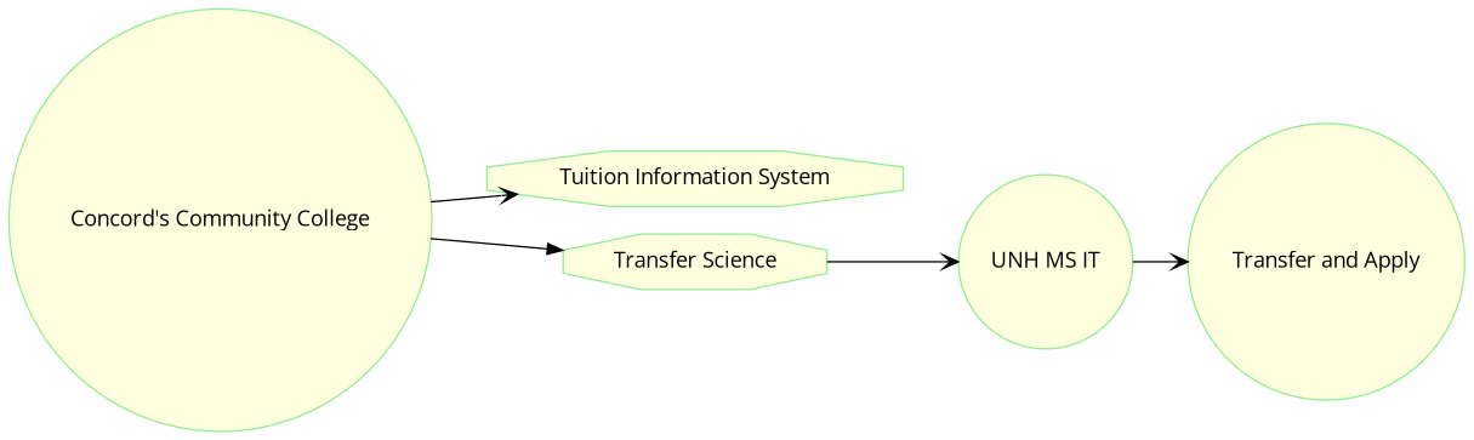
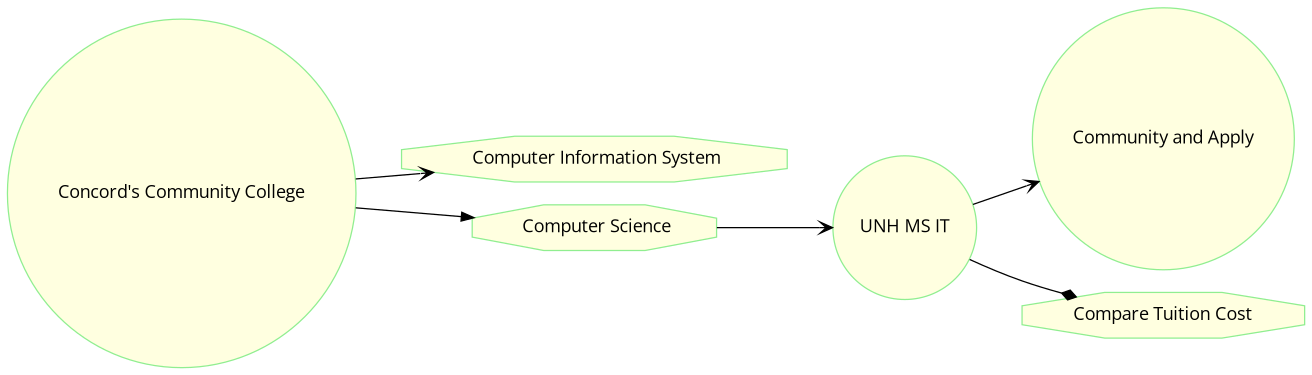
  digraph {
    fontname="Open Sans"
    rankdir=LR
    node [color=lightgreen fillcolor=lightyellow fontname="Open Sans" shape=circle style=filled]
    edge [arrowhead=vee fontname="Open Sans"]
    n1 [label="Concord's Community College"]
-   n2 [label="Tuition Information System" shape=octagon]
-   n3 [label="Transfer Science" shape=octagon]
+   n2 [label=" Computer Information System" shape=octagon]
+   n3 [label=" Computer Science" shape=octagon]
    n4 [label="UNH MS IT"]
-   n5 [label="Transfer and Apply"]
+   n5 [label="Community and Apply"]
+   n6 [label="Compare Tuition Cost" shape=octagon]
    n1 -> n2
    n1 -> n3 [arrowhead=normal]
    n3 -> n4
    n4 -> n5
+   n4 -> n6 [arrowhead=diamond]
  }
